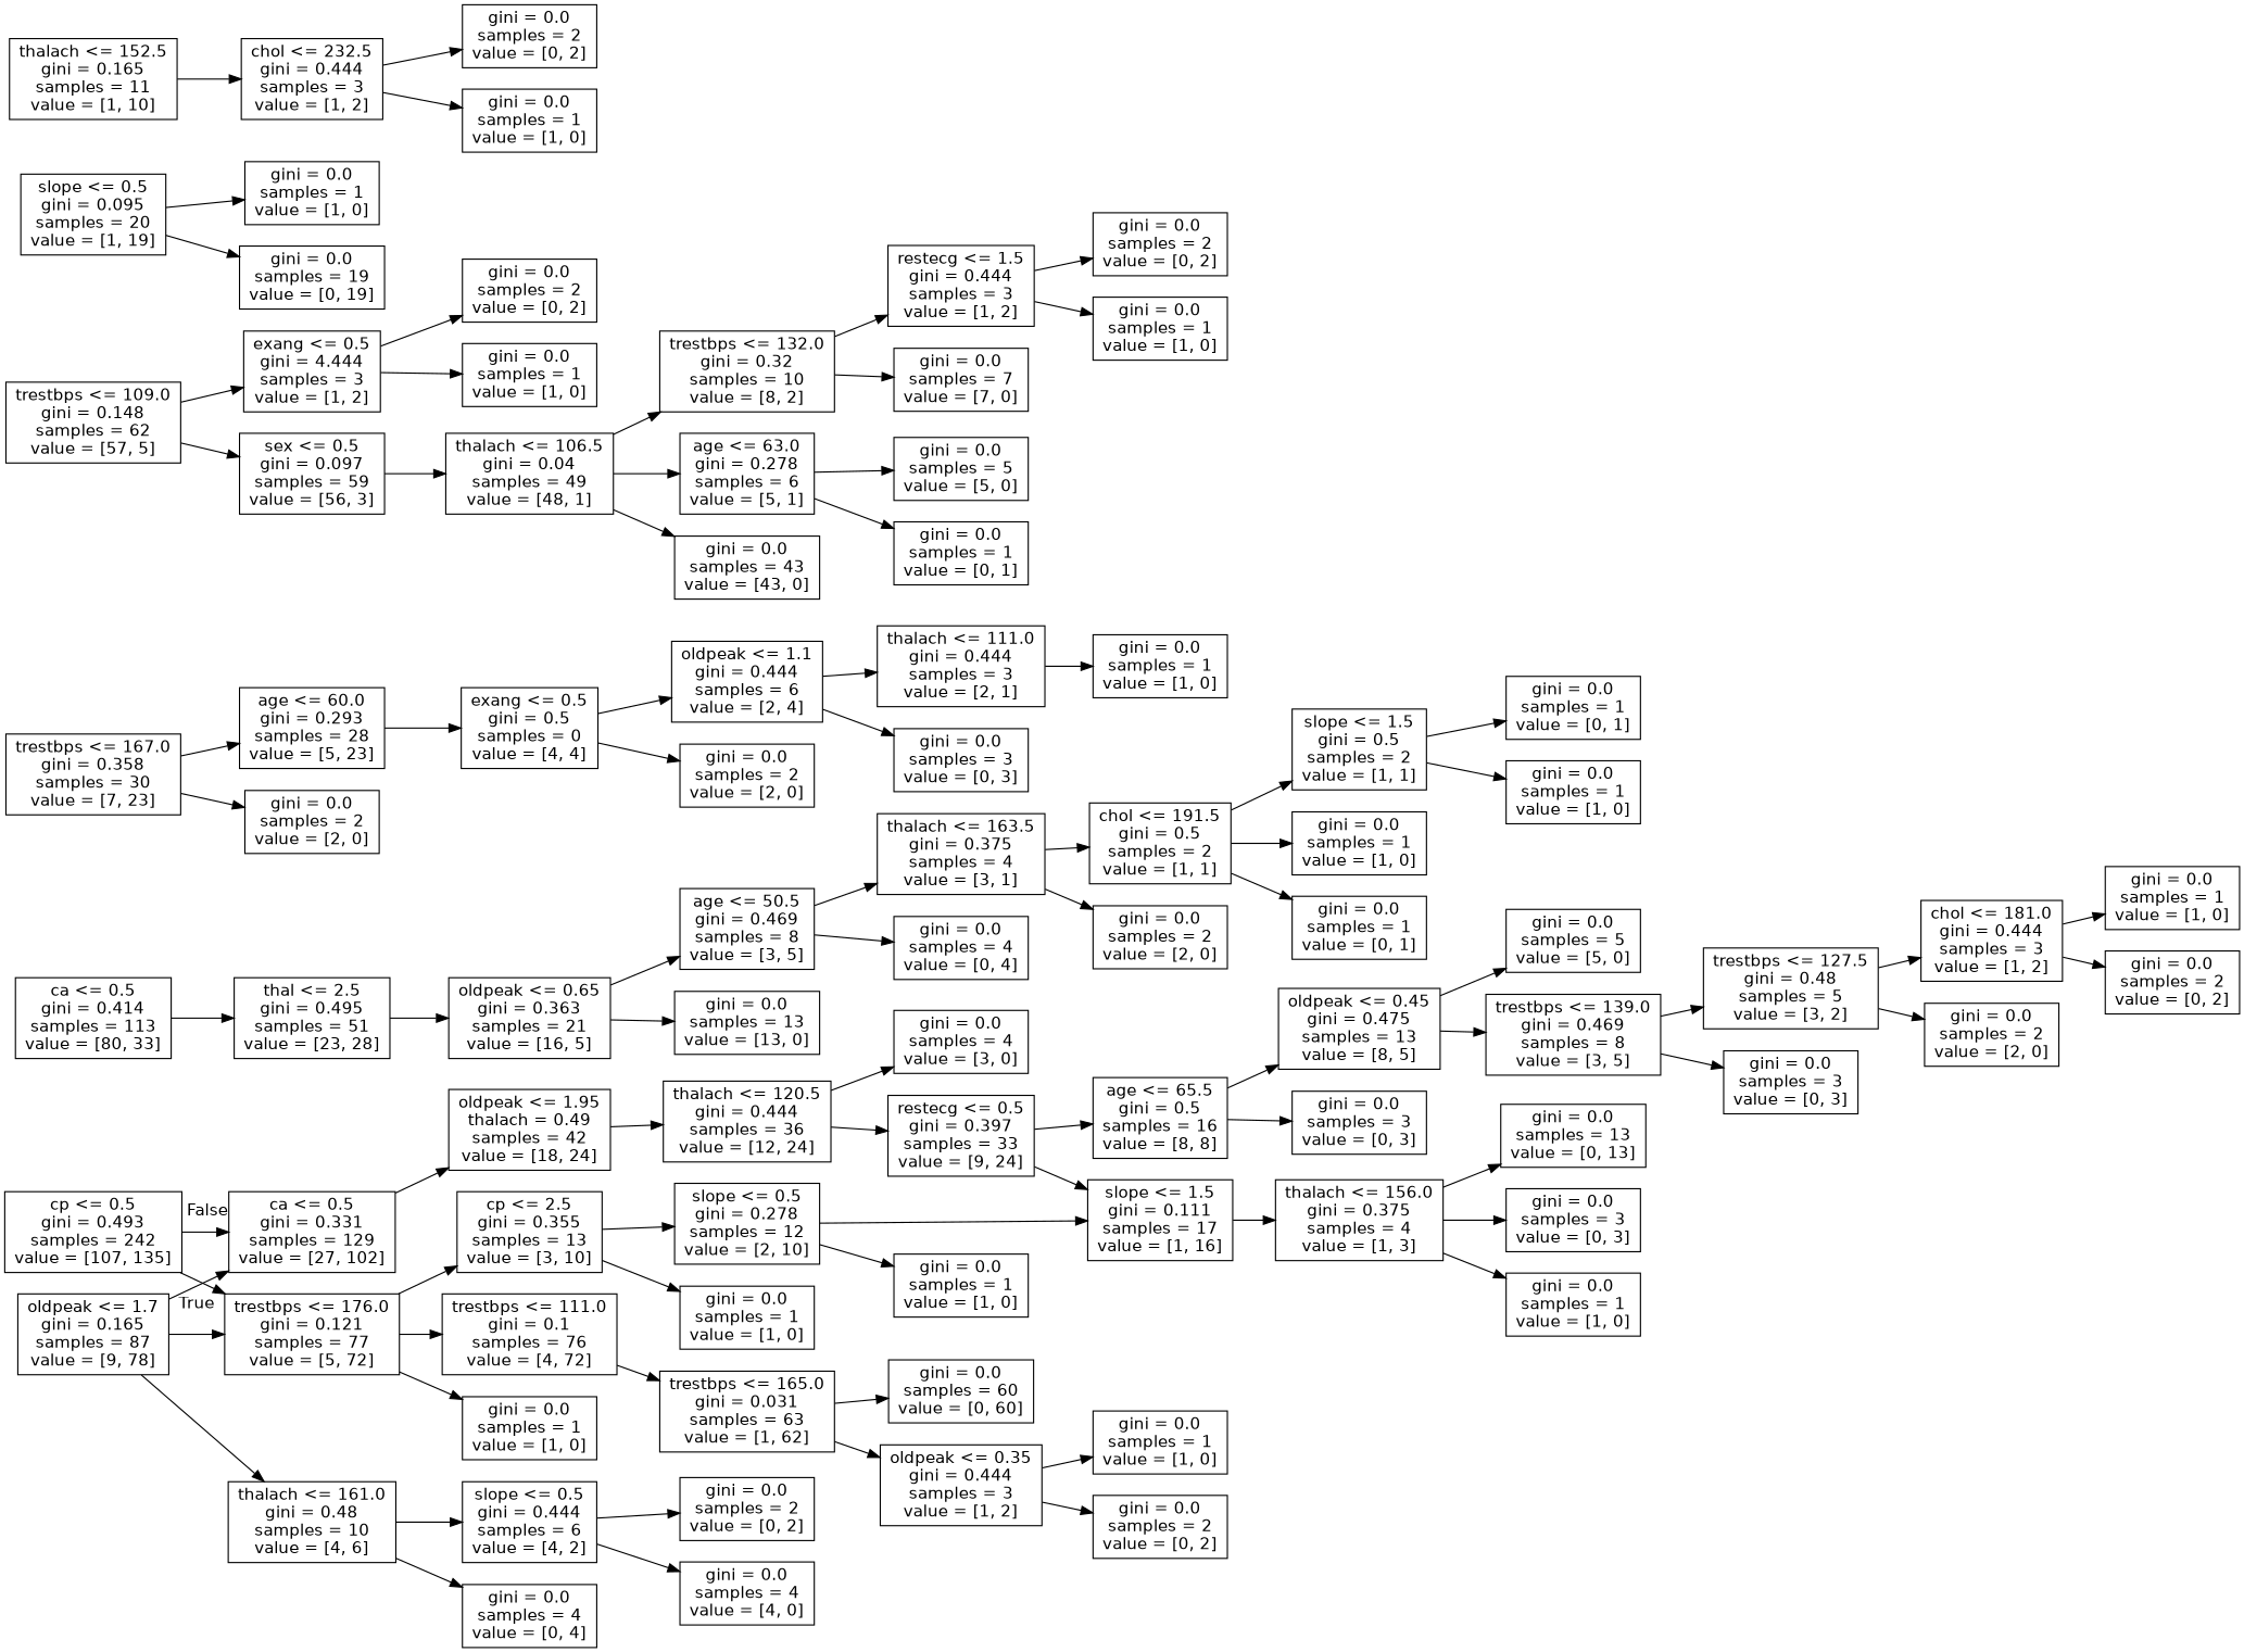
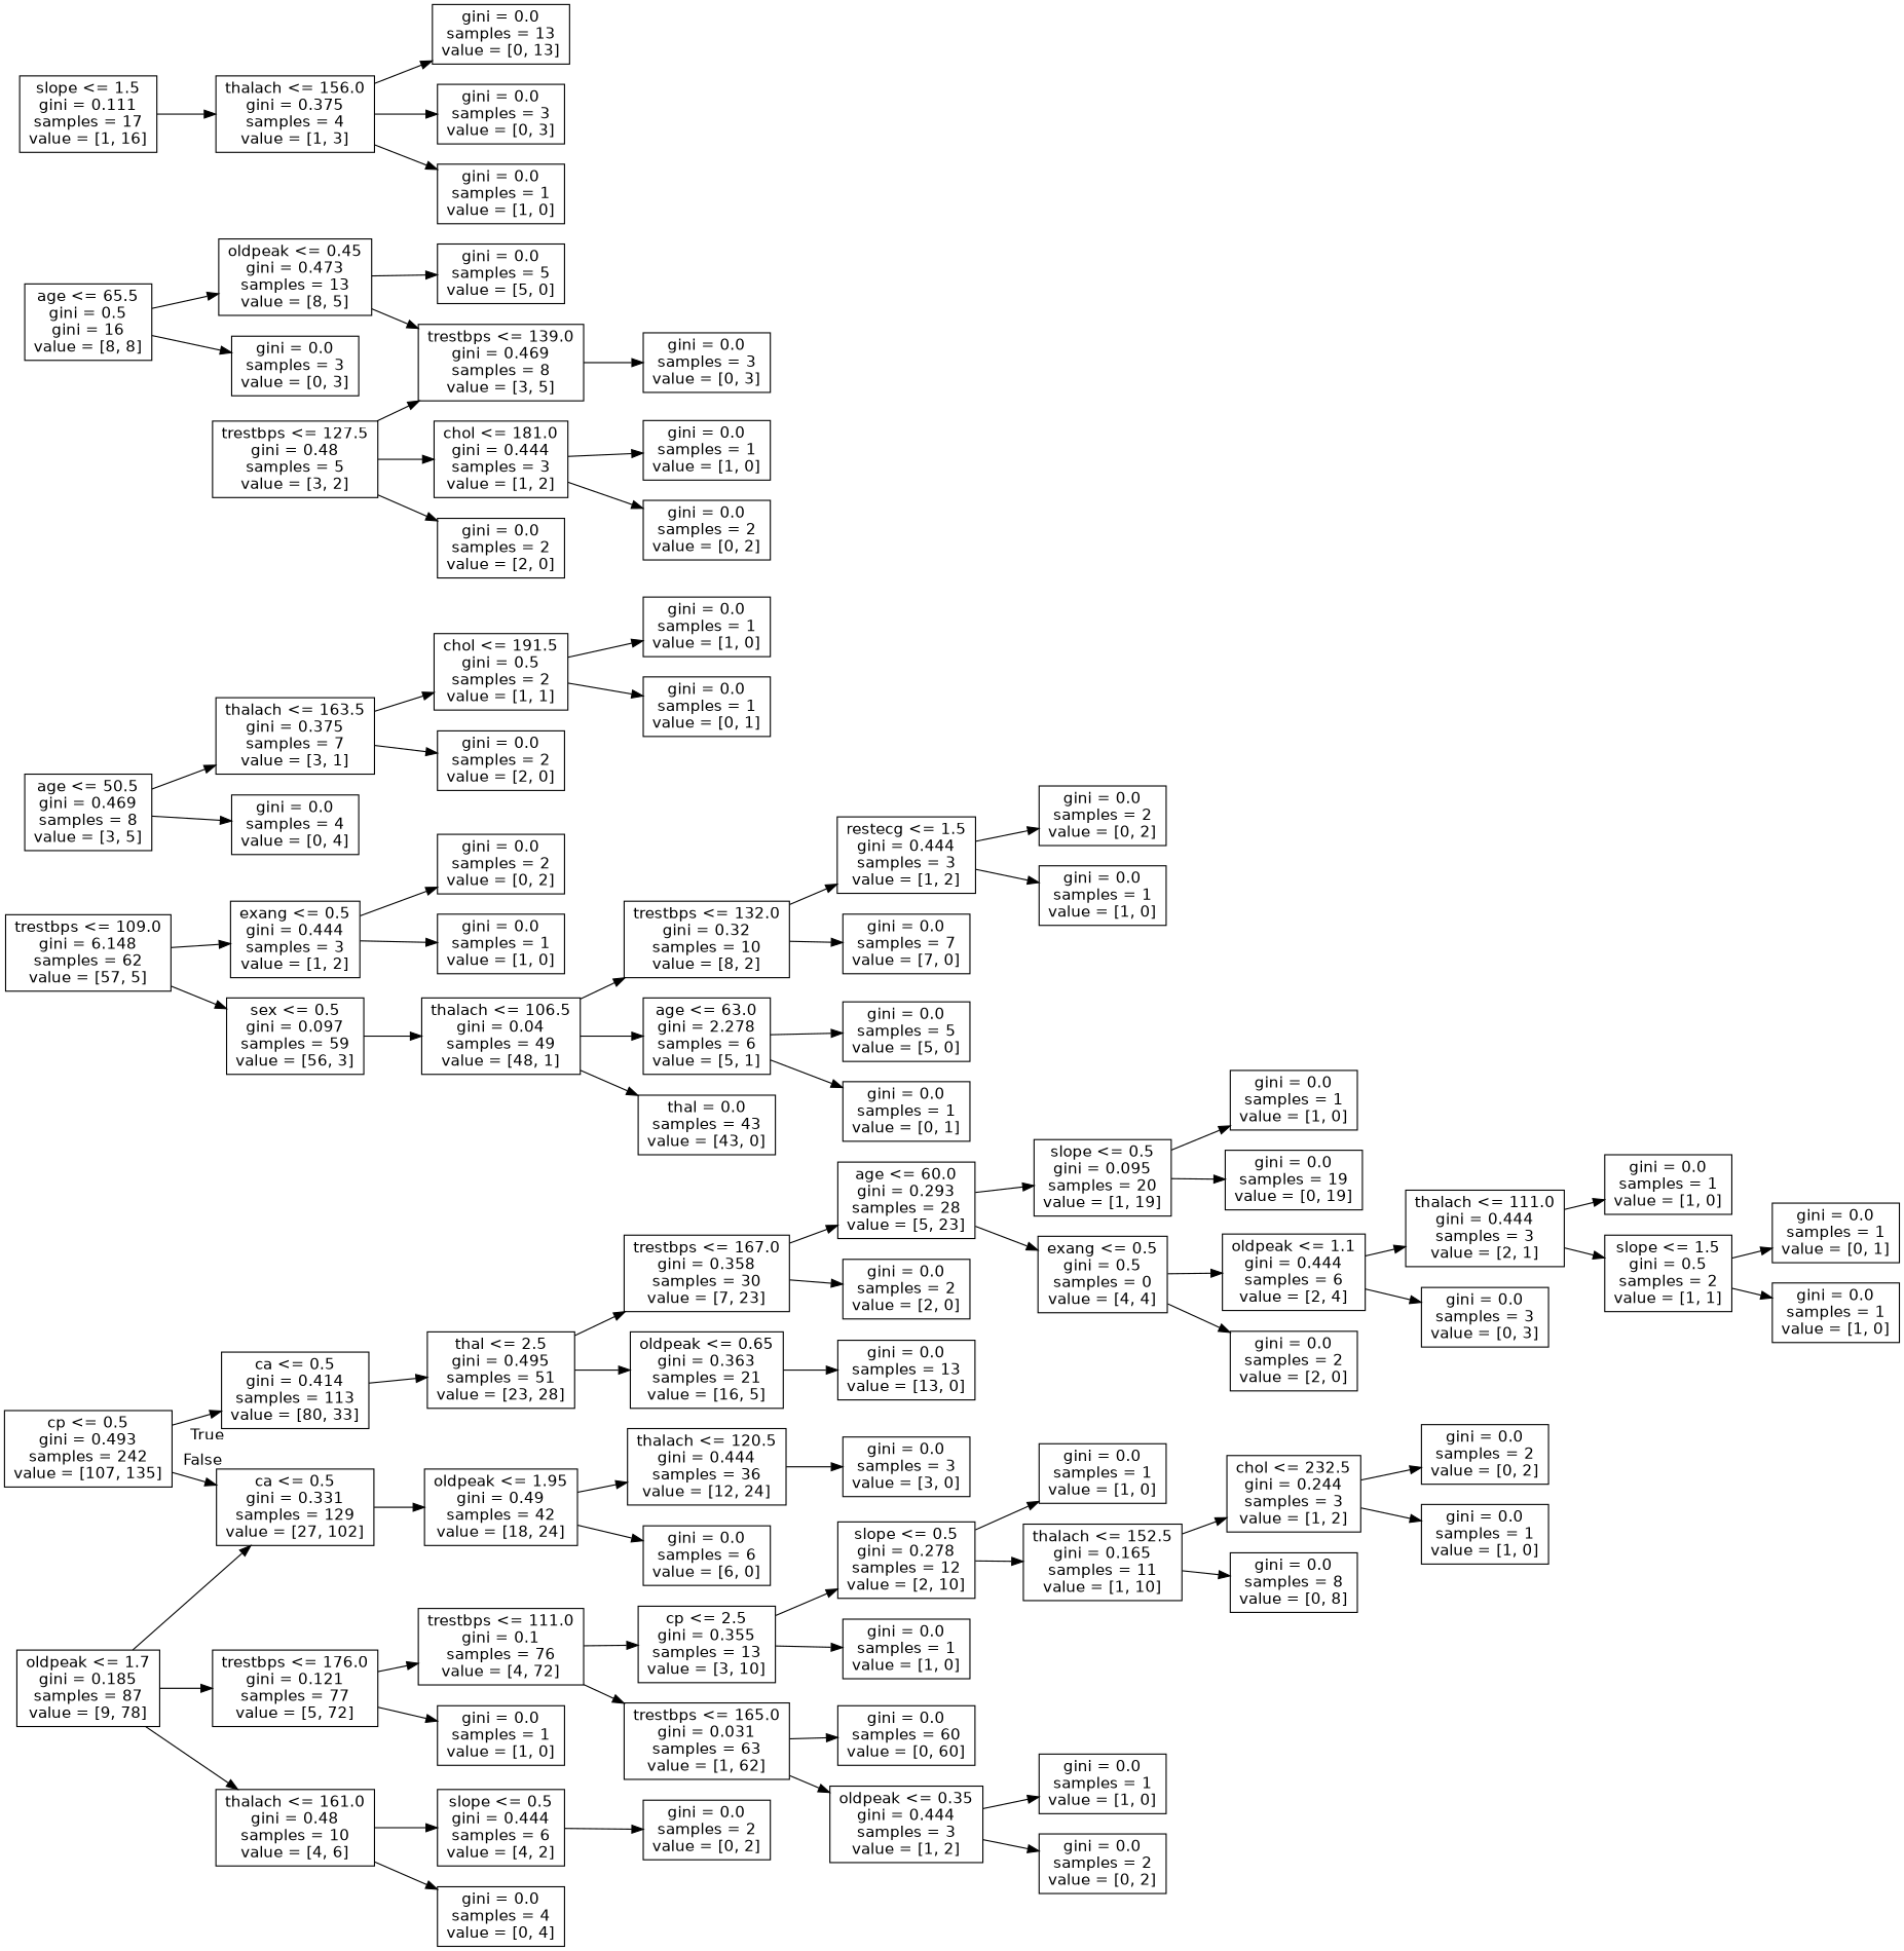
  digraph {
    fontname="DejaVu Sans"
    rankdir=LR
    node [fontname="DejaVu Sans" shape=box]
    edge [fontname="DejaVu Sans"]
    n1 [label="cp <= 0.5\ngini = 0.493\nsamples = 242\nvalue = [107, 135]"]
    n2 [label="ca <= 0.5\ngini = 0.414\nsamples = 113\nvalue = [80, 33]"]
    n3 [label="ca <= 0.5\ngini = 0.331\nsamples = 129\nvalue = [27, 102]"]
    n4 [label="thal <= 2.5\ngini = 0.495\nsamples = 51\nvalue = [23, 28]"]
-   n5 [label="oldpeak <= 1.95\nthalach = 0.49\nsamples = 42\nvalue = [18, 24]"]
+   n5 [label="oldpeak <= 1.95\ngini = 0.49\nsamples = 42\nvalue = [18, 24]"]
    n6 [label="trestbps <= 167.0\ngini = 0.358\nsamples = 30\nvalue = [7, 23]"]
    n7 [label="oldpeak <= 0.65\ngini = 0.363\nsamples = 21\nvalue = [16, 5]"]
-   n8 [label="trestbps <= 109.0\ngini = 0.148\nsamples = 62\nvalue = [57, 5]"]
-   n9 [label="exang <= 0.5\ngini = 4.444\nsamples = 3\nvalue = [1, 2]"]
+   n8 [label="trestbps <= 109.0\ngini = 6.148\nsamples = 62\nvalue = [57, 5]"]
+   n9 [label="exang <= 0.5\ngini = 0.444\nsamples = 3\nvalue = [1, 2]"]
    n10 [label="sex <= 0.5\ngini = 0.097\nsamples = 59\nvalue = [56, 3]"]
    n11 [label="age <= 60.0\ngini = 0.293\nsamples = 28\nvalue = [5, 23]"]
    n12 [label="gini = 0.0\nsamples = 2\nvalue = [2, 0]"]
    n13 [label="age <= 50.5\ngini = 0.469\nsamples = 8\nvalue = [3, 5]"]
    n14 [label="gini = 0.0\nsamples = 13\nvalue = [13, 0]"]
    n15 [label="slope <= 0.5\ngini = 0.095\nsamples = 20\nvalue = [1, 19]"]
    n16 [label="exang <= 0.5\ngini = 0.5\nsamples = 0\nvalue = [4, 4]"]
    n17 [label="gini = 0.0\nsamples = 1\nvalue = [1, 0]"]
    n18 [label="gini = 0.0\nsamples = 19\nvalue = [0, 19]"]
    n19 [label="oldpeak <= 1.1\ngini = 0.444\nsamples = 6\nvalue = [2, 4]"]
    n20 [label="gini = 0.0\nsamples = 2\nvalue = [2, 0]"]
    n21 [label="thalach <= 111.0\ngini = 0.444\nsamples = 3\nvalue = [2, 1]"]
    n22 [label="gini = 0.0\nsamples = 3\nvalue = [0, 3]"]
    n23 [label="gini = 0.0\nsamples = 1\nvalue = [1, 0]"]
    n24 [label="slope <= 1.5\ngini = 0.5\nsamples = 2\nvalue = [1, 1]"]
    n25 [label="gini = 0.0\nsamples = 1\nvalue = [0, 1]"]
    n26 [label="gini = 0.0\nsamples = 1\nvalue = [1, 0]"]
-   n27 [label="thalach <= 163.5\ngini = 0.375\nsamples = 4\nvalue = [3, 1]"]
+   n27 [label="thalach <= 163.5\ngini = 0.375\nsamples = 7\nvalue = [3, 1]"]
    n28 [label="gini = 0.0\nsamples = 4\nvalue = [0, 4]"]
    n29 [label="chol <= 191.5\ngini = 0.5\nsamples = 2\nvalue = [1, 1]"]
    n30 [label="gini = 0.0\nsamples = 2\nvalue = [2, 0]"]
    n31 [label="gini = 0.0\nsamples = 1\nvalue = [1, 0]"]
    n32 [label="gini = 0.0\nsamples = 1\nvalue = [0, 1]"]
    n33 [label="gini = 0.0\nsamples = 2\nvalue = [0, 2]"]
    n34 [label="gini = 0.0\nsamples = 1\nvalue = [1, 0]"]
    n35 [label="thalach <= 106.5\ngini = 0.04\nsamples = 49\nvalue = [48, 1]"]
    n36 [label="trestbps <= 132.0\ngini = 0.32\nsamples = 10\nvalue = [8, 2]"]
    n37 [label="restecg <= 1.5\ngini = 0.444\nsamples = 3\nvalue = [1, 2]"]
    n38 [label="gini = 0.0\nsamples = 7\nvalue = [7, 0]"]
-   n39 [label="age <= 63.0\ngini = 0.278\nsamples = 6\nvalue = [5, 1]"]
-   n40 [label="gini = 0.0\nsamples = 43\nvalue = [43, 0]"]
+   n39 [label="age <= 63.0\ngini = 2.278\nsamples = 6\nvalue = [5, 1]"]
+   n40 [label="thal = 0.0\nsamples = 43\nvalue = [43, 0]"]
    n41 [label="gini = 0.0\nsamples = 2\nvalue = [0, 2]"]
    n42 [label="gini = 0.0\nsamples = 1\nvalue = [1, 0]"]
    n43 [label="gini = 0.0\nsamples = 5\nvalue = [5, 0]"]
    n44 [label="gini = 0.0\nsamples = 1\nvalue = [0, 1]"]
-   n45 [label="oldpeak <= 1.7\ngini = 0.165\nsamples = 87\nvalue = [9, 78]"]
+   n45 [label="oldpeak <= 1.7\ngini = 0.185\nsamples = 87\nvalue = [9, 78]"]
    n46 [label="trestbps <= 176.0\ngini = 0.121\nsamples = 77\nvalue = [5, 72]"]
    n47 [label="thalach <= 161.0\ngini = 0.48\nsamples = 10\nvalue = [4, 6]"]
    n48 [label="thalach <= 120.5\ngini = 0.444\nsamples = 36\nvalue = [12, 24]"]
+   n49 [label="gini = 0.0\nsamples = 6\nvalue = [6, 0]"]
    n50 [label="trestbps <= 111.0\ngini = 0.1\nsamples = 76\nvalue = [4, 72]"]
    n51 [label="gini = 0.0\nsamples = 1\nvalue = [1, 0]"]
    n52 [label="slope <= 0.5\ngini = 0.444\nsamples = 6\nvalue = [4, 2]"]
    n53 [label="gini = 0.0\nsamples = 4\nvalue = [0, 4]"]
    n54 [label="cp <= 2.5\ngini = 0.355\nsamples = 13\nvalue = [3, 10]"]
    n55 [label="trestbps <= 165.0\ngini = 0.031\nsamples = 63\nvalue = [1, 62]"]
    n56 [label="slope <= 0.5\ngini = 0.278\nsamples = 12\nvalue = [2, 10]"]
    n57 [label="gini = 0.0\nsamples = 1\nvalue = [1, 0]"]
    n58 [label="gini = 0.0\nsamples = 60\nvalue = [0, 60]"]
    n59 [label="oldpeak <= 0.35\ngini = 0.444\nsamples = 3\nvalue = [1, 2]"]
    n60 [label="gini = 0.0\nsamples = 1\nvalue = [1, 0]"]
    n61 [label="thalach <= 152.5\ngini = 0.165\nsamples = 11\nvalue = [1, 10]"]
-   n62 [label="chol <= 232.5\ngini = 0.444\nsamples = 3\nvalue = [1, 2]"]
+   n62 [label="chol <= 232.5\ngini = 0.244\nsamples = 3\nvalue = [1, 2]"]
+   n63 [label="gini = 0.0\nsamples = 8\nvalue = [0, 8]"]
    n64 [label="gini = 0.0\nsamples = 2\nvalue = [0, 2]"]
    n65 [label="gini = 0.0\nsamples = 1\nvalue = [1, 0]"]
    n66 [label="gini = 0.0\nsamples = 1\nvalue = [1, 0]"]
    n67 [label="gini = 0.0\nsamples = 2\nvalue = [0, 2]"]
    n68 [label="gini = 0.0\nsamples = 2\nvalue = [0, 2]"]
-   n69 [label="gini = 0.0\nsamples = 4\nvalue = [4, 0]"]
-   n70 [label="gini = 0.0\nsamples = 4\nvalue = [3, 0]"]
-   n71 [label="restecg <= 0.5\ngini = 0.397\nsamples = 33\nvalue = [9, 24]"]
-   n72 [label="age <= 65.5\ngini = 0.5\nsamples = 16\nvalue = [8, 8]"]
+   n70 [label="gini = 0.0\nsamples = 3\nvalue = [3, 0]"]
+   n72 [label="age <= 65.5\ngini = 0.5\ngini = 16\nvalue = [8, 8]"]
    n73 [label="slope <= 1.5\ngini = 0.111\nsamples = 17\nvalue = [1, 16]"]
-   n74 [label="oldpeak <= 0.45\ngini = 0.475\nsamples = 13\nvalue = [8, 5]"]
+   n74 [label="oldpeak <= 0.45\ngini = 0.473\nsamples = 13\nvalue = [8, 5]"]
    n75 [label="gini = 0.0\nsamples = 3\nvalue = [0, 3]"]
    n76 [label="thalach <= 156.0\ngini = 0.375\nsamples = 4\nvalue = [1, 3]"]
    n77 [label="gini = 0.0\nsamples = 5\nvalue = [5, 0]"]
    n78 [label="trestbps <= 139.0\ngini = 0.469\nsamples = 8\nvalue = [3, 5]"]
    n79 [label="trestbps <= 127.5\ngini = 0.48\nsamples = 5\nvalue = [3, 2]"]
    n80 [label="gini = 0.0\nsamples = 3\nvalue = [0, 3]"]
    n81 [label="chol <= 181.0\ngini = 0.444\nsamples = 3\nvalue = [1, 2]"]
    n82 [label="gini = 0.0\nsamples = 2\nvalue = [2, 0]"]
    n83 [label="gini = 0.0\nsamples = 1\nvalue = [1, 0]"]
    n84 [label="gini = 0.0\nsamples = 2\nvalue = [0, 2]"]
    n85 [label="gini = 0.0\nsamples = 13\nvalue = [0, 13]"]
    n86 [label="gini = 0.0\nsamples = 3\nvalue = [0, 3]"]
    n87 [label="gini = 0.0\nsamples = 1\nvalue = [1, 0]"]
-   n1 -> n46 [headlabel=True labelangle=45 labeldistance=2.5]
+   n1 -> n2 [headlabel=True labelangle=45 labeldistance=2.5]
    n1 -> n3 [headlabel=False labelangle=-45 labeldistance=2.5]
    n2 -> n4
    n3 -> n5
+   n4 -> n6
    n4 -> n7
    n5 -> n48
+   n5 -> n49
    n6 -> n11
    n6 -> n12
-   n7 -> n13
    n7 -> n14
    n8 -> n9
    n8 -> n10
    n9 -> n33
    n9 -> n34
    n10 -> n35
+   n11 -> n15
    n11 -> n16
    n13 -> n27
    n13 -> n28
    n15 -> n17
    n15 -> n18
    n16 -> n19
    n16 -> n20
    n19 -> n21
    n19 -> n22
    n21 -> n23
-   n29 -> n24
+   n21 -> n24
    n24 -> n25
    n24 -> n26
    n27 -> n29
    n27 -> n30
    n29 -> n31
    n29 -> n32
    n35 -> n36
    n35 -> n39
    n35 -> n40
    n36 -> n37
    n36 -> n38
    n37 -> n41
    n37 -> n42
    n39 -> n43
    n39 -> n44
    n45 -> n3
    n45 -> n46
    n45 -> n47
    n46 -> n50
    n46 -> n51
    n47 -> n52
    n47 -> n53
    n48 -> n70
-   n48 -> n71
-   n46 -> n54
+   n50 -> n54
    n50 -> n55
    n52 -> n68
-   n52 -> n69
    n54 -> n56
    n54 -> n57
    n55 -> n58
    n55 -> n59
    n56 -> n60
-   n56 -> n73
+   n56 -> n61
    n59 -> n66
    n59 -> n67
    n61 -> n62
+   n61 -> n63
    n62 -> n64
    n62 -> n65
-   n71 -> n72
-   n71 -> n73
    n72 -> n74
    n72 -> n75
    n73 -> n76
    n74 -> n77
    n74 -> n78
    n76 -> n85
    n76 -> n86
    n76 -> n87
-   n78 -> n79
+   n79 -> n78
    n78 -> n80
    n79 -> n81
    n79 -> n82
    n81 -> n83
    n81 -> n84
  }
